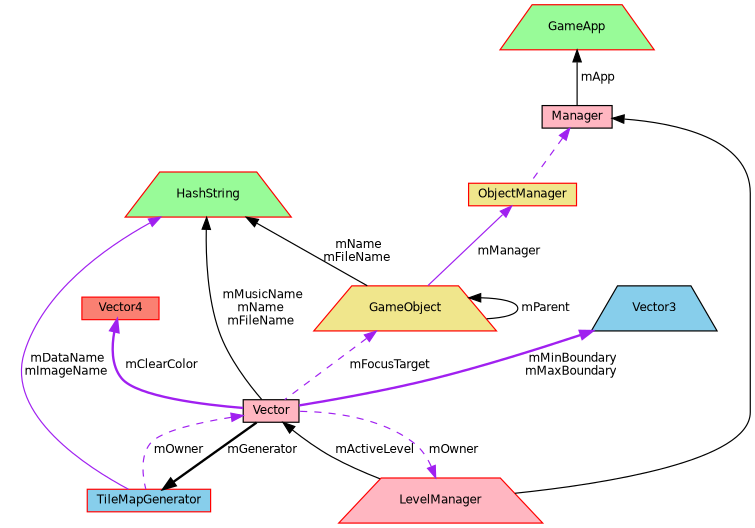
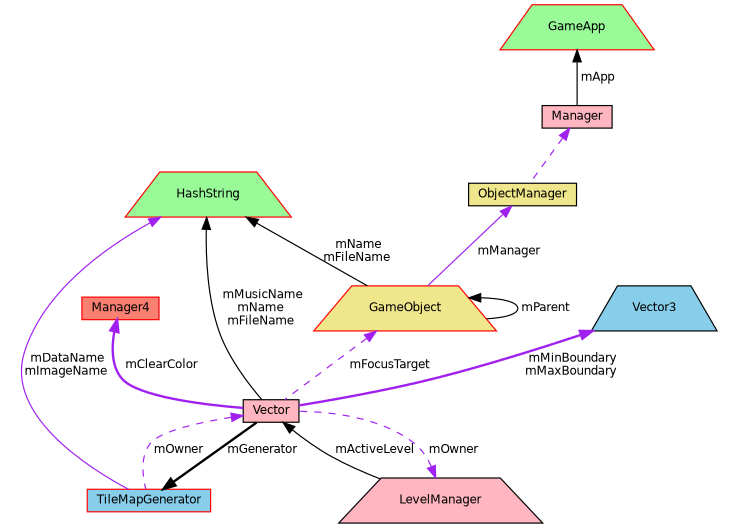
  digraph {
    node [color=red fillcolor=lightpink fontname=Helvetica fontsize=10 shape=box style=filled]
    edge [color=purple dir=back fontname=Helvetica fontsize=10 labelfontname=Helvetica labelfontsize=10 style=solid]
    n1 [color=black fontcolor=black height=0.2 label=Vector width=0.4]
-   n2 [height=0.2 label=LevelManager shape=trapezium width=0.4]
+   n2 [color=black height=0.2 label=LevelManager shape=trapezium width=0.4]
    n3 [fillcolor=skyblue height=0.2 label=TileMapGenerator width=0.4]
    n4 [fillcolor=khaki height=0.2 label=GameObject shape=trapezium width=0.4]
-   n5 [fillcolor=khaki height=0.2 label=ObjectManager width=0.4]
+   n5 [color=black fillcolor=khaki height=0.2 label=ObjectManager width=0.4]
    n6 [color=black height=0.2 label=Manager width=0.4]
    n7 [fillcolor=palegreen height=0.2 label=GameApp shape=trapezium width=0.4]
    n8 [fillcolor=palegreen height=0.2 label=HashString shape=trapezium width=0.4]
    n9 [color=black fillcolor=skyblue height=0.2 label=Vector3 shape=trapezium width=0.4]
-   n10 [fillcolor=salmon height=0.2 label=Vector4 width=0.4]
+   n10 [fillcolor=salmon height=0.2 label=Manager4 width=0.4]
    n1 -> n2 [color=black label=" mActiveLevel"]
    n1 -> n3 [label=" mOwner" style=dashed]
    n2 -> n1 [label=" mOwner" style=dashed]
    n3 -> n1 [color=black label=" mGenerator" style=bold]
    n4 -> n1 [label=" mFocusTarget" style=dashed]
    n4 -> n4 [color=black label=" mParent"]
    n5 -> n4 [label=" mManager"]
-   n6 -> n2 [color=black]
    n6 -> n5 [style=dashed]
    n7 -> n6 [color=black label=" mApp"]
    n8 -> n1 [color=black label=" mMusicName\nmName\nmFileName"]
    n8 -> n3 [label=" mDataName\nmImageName"]
    n8 -> n4 [color=black label=" mName\nmFileName"]
    n9 -> n1 [label=" mMinBoundary\nmMaxBoundary" style=bold]
    n10 -> n1 [label=" mClearColor" style=bold]
  }
